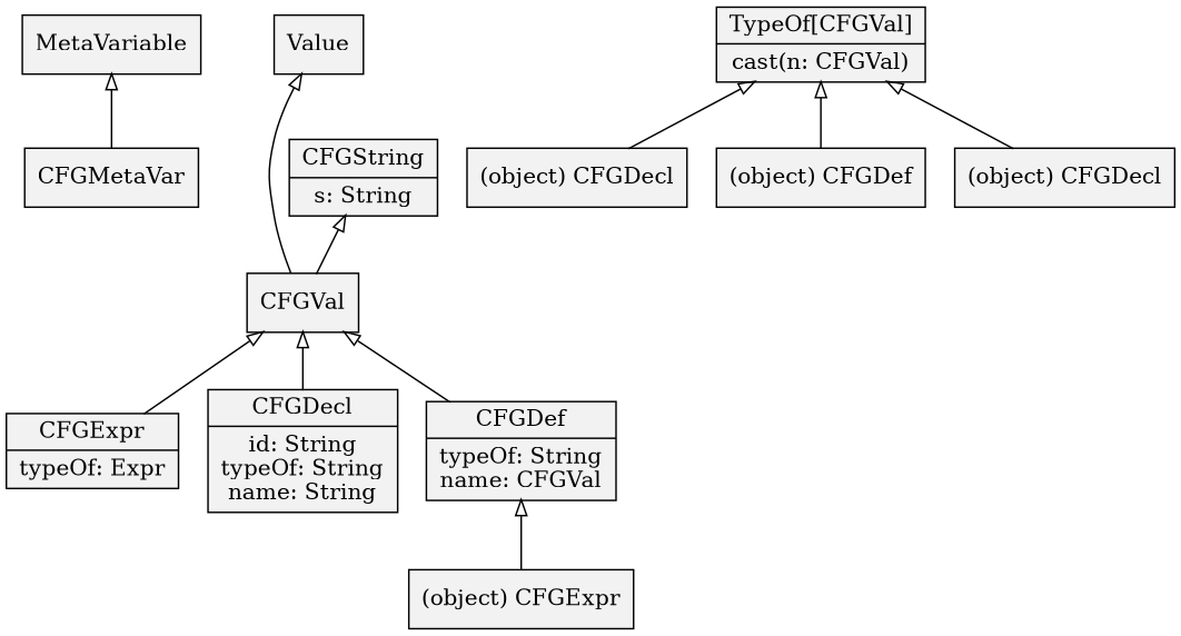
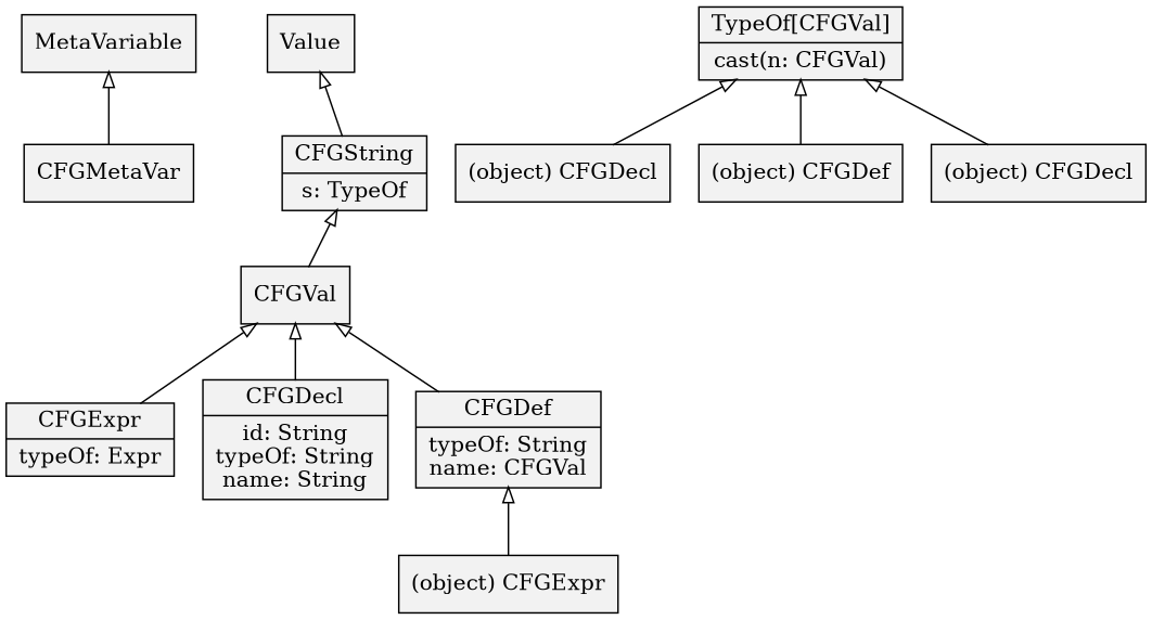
  digraph {
    node [fillcolor=gray95 shape=record style=filled]
    edge [arrowtail=empty dir=back]
    n1 [label=CFGMetaVar]
    n2 [label=MetaVariable]
    n3 [label=CFGVal]
    n4 [label="{CFGExpr|typeOf: Expr}"]
    n5 [label="{CFGDecl|id: String\ntypeOf: String\nname: String}"]
    n6 [label="{CFGDef|typeOf: String\nname: CFGVal}"]
    n7 [label="{(object) CFGExpr}"]
-   n8 [label="{CFGString|s: String}"]
+   n8 [label="{CFGString|s: TypeOf}"]
    n9 [label="{TypeOf[CFGVal]|cast(n: CFGVal)}"]
    n10 [label="{(object) CFGDecl}"]
    n11 [label="{(object) CFGDef}"]
    n12 [label="{(object) CFGDecl}"]
    Value
    n2 -> n1
    n3 -> n4
    n3 -> n5
    n3 -> n6
    n6 -> n7
    n8 -> n3
    n9 -> n10
    n9 -> n11
    n9 -> n12
-   Value -> n3
+   Value -> n8
  }
